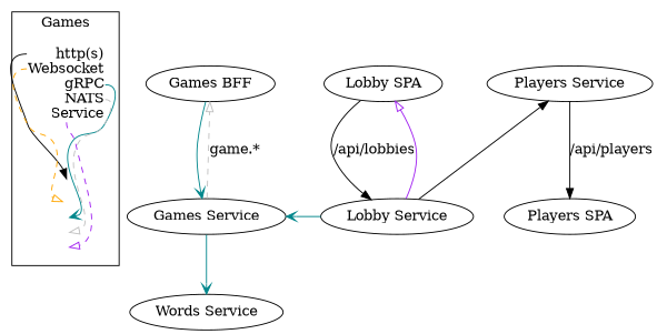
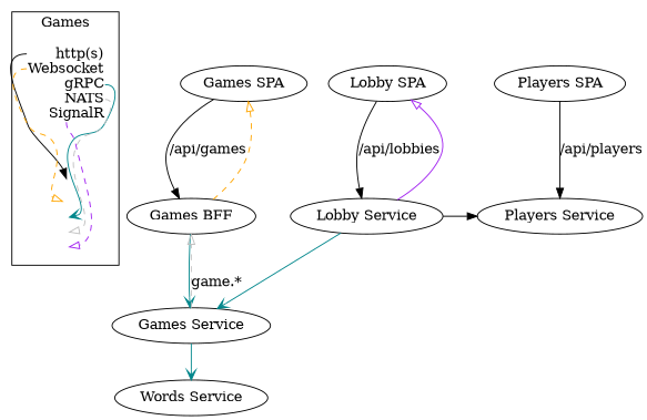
  digraph {
    rankdir=TB
    edge [arrowhead=onormal]
-   n1 [label=<<table border="0" cellpadding="0" cellspacing="0" cellborder="0">       <tr><td align="right" port="1">http(s)</td></tr>       <tr><td align="right" port="2">Websocket</td></tr>       <tr><td align="right" port="3">gRPC</td></tr>       <tr><td align="right" port="4">NATS</td></tr>       <tr><td align="right" port="5">Service</td></tr>       </table>> shape=plaintext]
+   n1 [label=<<table border="0" cellpadding="0" cellspacing="0" cellborder="0">       <tr><td align="right" port="1">http(s)</td></tr>       <tr><td align="right" port="2">Websocket</td></tr>       <tr><td align="right" port="3">gRPC</td></tr>       <tr><td align="right" port="4">NATS</td></tr>       <tr><td align="right" port="5">SignalR</td></tr>       </table>> shape=plaintext]
    n2 [label=<<table border="0" cellpadding="0" cellspacing="0" cellborder="0">       <tr><td port="1">&nbsp;</td></tr>       <tr><td port="2">&nbsp;</td></tr>       <tr><td port="3">&nbsp;</td></tr>       <tr><td port="4">&nbsp;</td></tr>       <tr><td port="5">&nbsp;</td></tr>       </table>> shape=plaintext]
+   n3 [label="Games SPA"]
    n4 [label="Games BFF"]
    n5 [label="Games Service"]
    n6 [label="Words Service"]
    n7 [label="Lobby SPA"]
    n8 [label="Lobby Service"]
    n9 [label="Players Service"]
    n10 [label="Players SPA"]
    subgraph cluster_1 {
      label=Games
      n1
      n2
    }
    n1 -> n2 [headport=1 tailport=1 arrowhead=""]
    n1 -> n2 [color=orange headport=2 style=dashed tailport=2]
    n1 -> n2 [arrowhead=vee color=turquoise4 headport=3 style=solid tailport=3]
    n1 -> n2 [color=gray headport=4 style=dashed tailport=4]
    n1 -> n2 [color=purple headport=5 style=dashed tailport=5]
+   n3 -> n4 [label="/api/games" arrowhead=""]
+   n4 -> n3 [color=orange style=dashed]
    n4 -> n5 [arrowhead=vee color=turquoise4 style=solid]
    n5 -> n4 [color=gray label="game.*" style=dashed]
    n5 -> n6 [arrowhead=vee color=turquoise4 style=solid]
    n7 -> n8 [label="/api/lobbies" arrowhead=""]
    n8 -> n5 [arrowhead=vee color=turquoise4 constraint=false style=solid]
    n8 -> n7 [color=purple style=solid]
    n8 -> n9 [constraint=false arrowhead=""]
-   n9 -> n10 [label="/api/players" arrowhead=""]
+   n10 -> n9 [label="/api/players" arrowhead=""]
  }
